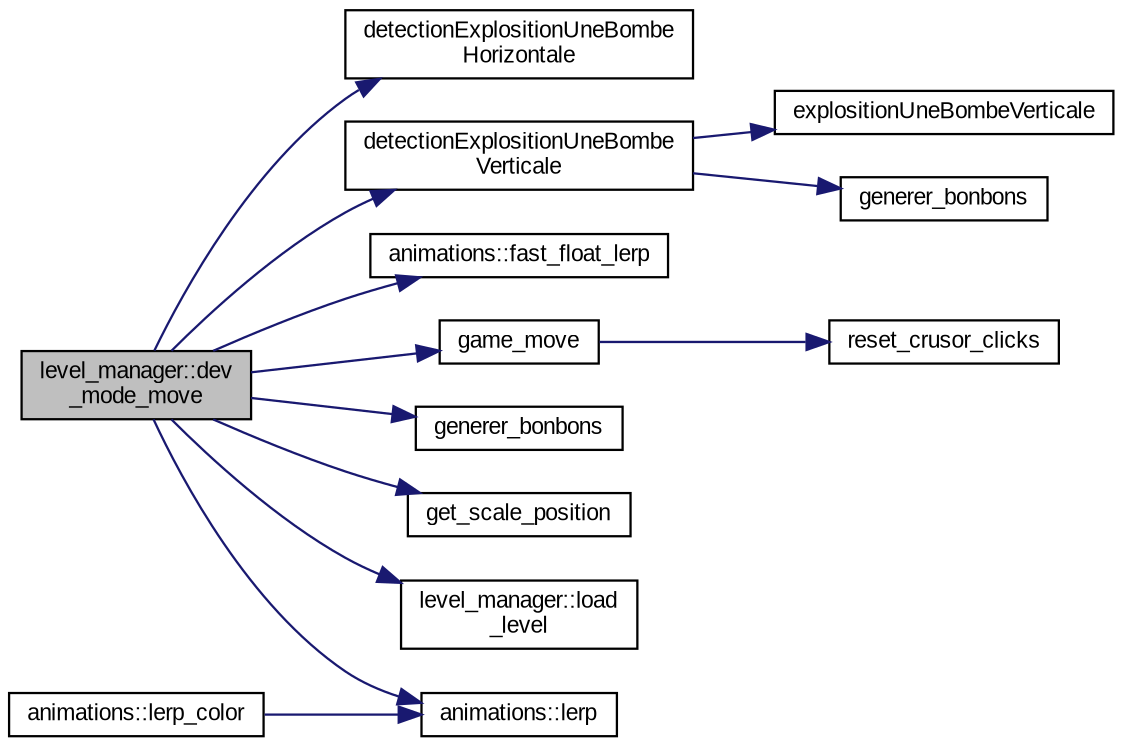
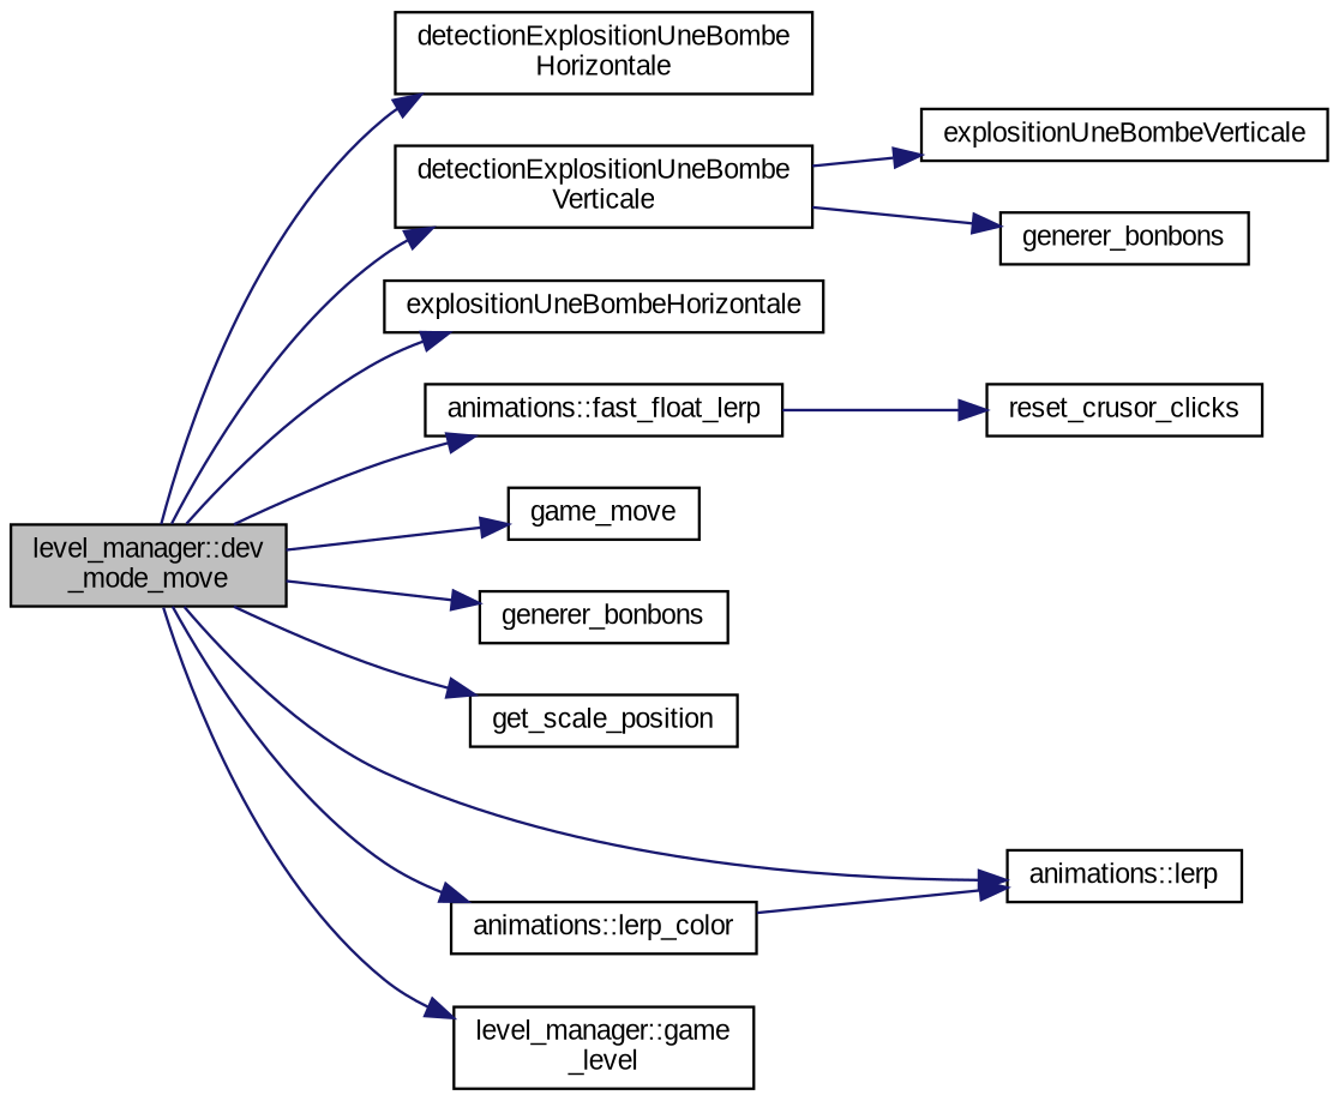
  digraph {
    fontname="Liberation Sans"
    rankdir=LR
    node [color=black fillcolor=white fontname="Liberation Sans" fontsize=10 shape=record style=filled]
    edge [color=midnightblue fontname="Liberation Sans" fontsize=10 labelfontname=Helvetica labelfontsize=10 style=solid]
    n1 [fillcolor=grey75 fontcolor=black height=0.2 label="level_manager::dev\l_mode_move" width=0.4]
    n2 [height=0.2 label="detectionExplositionUneBombe\lHorizontale" width=0.4]
    n3 [height=0.2 label="detectionExplositionUneBombe\lVerticale" width=0.4]
+   n4 [height=0.2 label=explositionUneBombeHorizontale width=0.4]
    n5 [height=0.2 label="animations::fast_float_lerp" width=0.4]
    n6 [height=0.2 label=game_move width=0.4]
    n7 [height=0.2 label=generer_bonbons width=0.4]
    n8 [height=0.2 label=get_scale_position width=0.4]
    n9 [height=0.2 label="animations::lerp" width=0.4]
    n10 [height=0.2 label="animations::lerp_color" width=0.4]
-   n11 [height=0.2 label="level_manager::load\l_level" width=0.4]
+   n11 [height=0.2 label="level_manager::game\l_level" width=0.4]
    n12 [height=0.2 label=explositionUneBombeVerticale width=0.4]
    n13 [height=0.2 label=generer_bonbons width=0.4]
    n14 [height=0.2 label=reset_crusor_clicks width=0.4]
    n1 -> n2
    n1 -> n3
+   n1 -> n4
    n1 -> n5
    n1 -> n6
    n1 -> n7
    n1 -> n8
    n1 -> n9
+   n1 -> n10
    n1 -> n11
    n3 -> n12
    n3 -> n13
-   n6 -> n14
+   n5 -> n14
    n10 -> n9
  }
